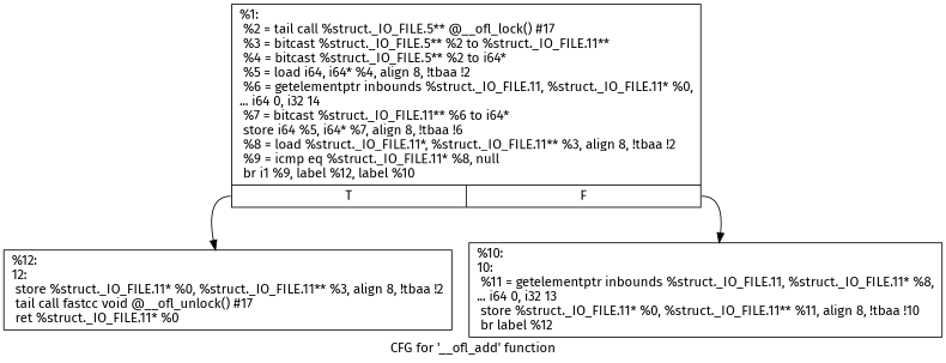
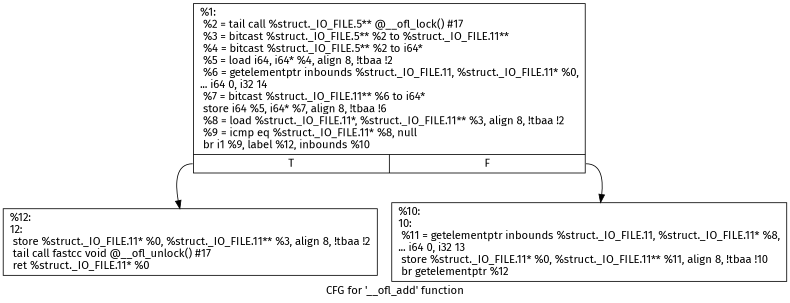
  digraph {
    fontname="Fira Sans"
    label="CFG for '__ofl_add' function"
    node [fontname="Fira Sans" shape=record]
    edge [fontname="Fira Sans"]
-   n1 [label="{%1:\l  %2 = tail call %struct._IO_FILE.5** @__ofl_lock() #17\l  %3 = bitcast %struct._IO_FILE.5** %2 to %struct._IO_FILE.11**\l  %4 = bitcast %struct._IO_FILE.5** %2 to i64*\l  %5 = load i64, i64* %4, align 8, !tbaa !2\l  %6 = getelementptr inbounds %struct._IO_FILE.11, %struct._IO_FILE.11* %0,\l... i64 0, i32 14\l  %7 = bitcast %struct._IO_FILE.11** %6 to i64*\l  store i64 %5, i64* %7, align 8, !tbaa !6\l  %8 = load %struct._IO_FILE.11*, %struct._IO_FILE.11** %3, align 8, !tbaa !2\l  %9 = icmp eq %struct._IO_FILE.11* %8, null\l  br i1 %9, label %12, label %10\l|{<s0>T|<s1>F}}"]
+   n1 [label="{%1:\l  %2 = tail call %struct._IO_FILE.5** @__ofl_lock() #17\l  %3 = bitcast %struct._IO_FILE.5** %2 to %struct._IO_FILE.11**\l  %4 = bitcast %struct._IO_FILE.5** %2 to i64*\l  %5 = load i64, i64* %4, align 8, !tbaa !2\l  %6 = getelementptr inbounds %struct._IO_FILE.11, %struct._IO_FILE.11* %0,\l... i64 0, i32 14\l  %7 = bitcast %struct._IO_FILE.11** %6 to i64*\l  store i64 %5, i64* %7, align 8, !tbaa !6\l  %8 = load %struct._IO_FILE.11*, %struct._IO_FILE.11** %3, align 8, !tbaa !2\l  %9 = icmp eq %struct._IO_FILE.11* %8, null\l  br i1 %9, label %12, inbounds %10\l|{<s0>T|<s1>F}}"]
    n2 [label="{%12:\l12:                                               \l  store %struct._IO_FILE.11* %0, %struct._IO_FILE.11** %3, align 8, !tbaa !2\l  tail call fastcc void @__ofl_unlock() #17\l  ret %struct._IO_FILE.11* %0\l}"]
-   n3 [label="{%10:\l10:                                               \l  %11 = getelementptr inbounds %struct._IO_FILE.11, %struct._IO_FILE.11* %8,\l... i64 0, i32 13\l  store %struct._IO_FILE.11* %0, %struct._IO_FILE.11** %11, align 8, !tbaa !10\l  br label %12\l}"]
+   n3 [label="{%10:\l10:                                               \l  %11 = getelementptr inbounds %struct._IO_FILE.11, %struct._IO_FILE.11* %8,\l... i64 0, i32 13\l  store %struct._IO_FILE.11* %0, %struct._IO_FILE.11** %11, align 8, !tbaa !10\l  br getelementptr %12\l}"]
    n1 -> n2 [tailport=s0]
    n1 -> n3 [tailport=s1]
  }
